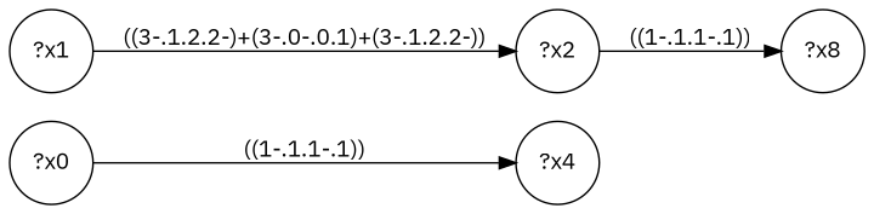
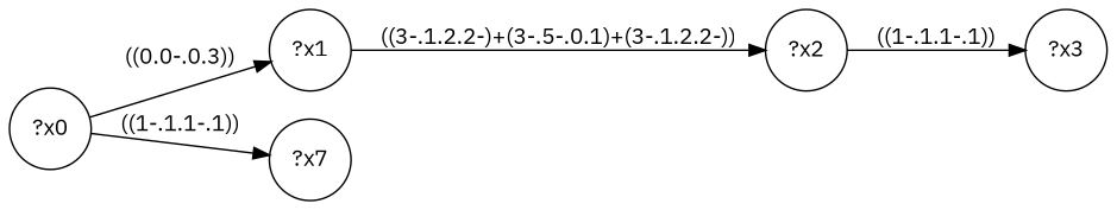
  digraph {
    fontname="IBM Plex Sans"
    rankdir=LR
    node [fontname="IBM Plex Sans" shape=circle]
    edge [fontname="IBM Plex Sans"]
    n1 [label="?x0"]
    n2 [label="?x1"]
-   n3 [label="?x4"]
+   n3 [label="?x7"]
    n4 [label="?x2"]
-   n5 [label="?x8"]
+   n5 [label="?x3"]
+   n1 -> n2 [label="((0.0-.0.3))"]
    n1 -> n3 [label="((1-.1.1-.1))"]
-   n2 -> n4 [label="((3-.1.2.2-)+(3-.0-.0.1)+(3-.1.2.2-))"]
+   n2 -> n4 [label="((3-.1.2.2-)+(3-.5-.0.1)+(3-.1.2.2-))"]
    n4 -> n5 [label="((1-.1.1-.1))"]
  }
